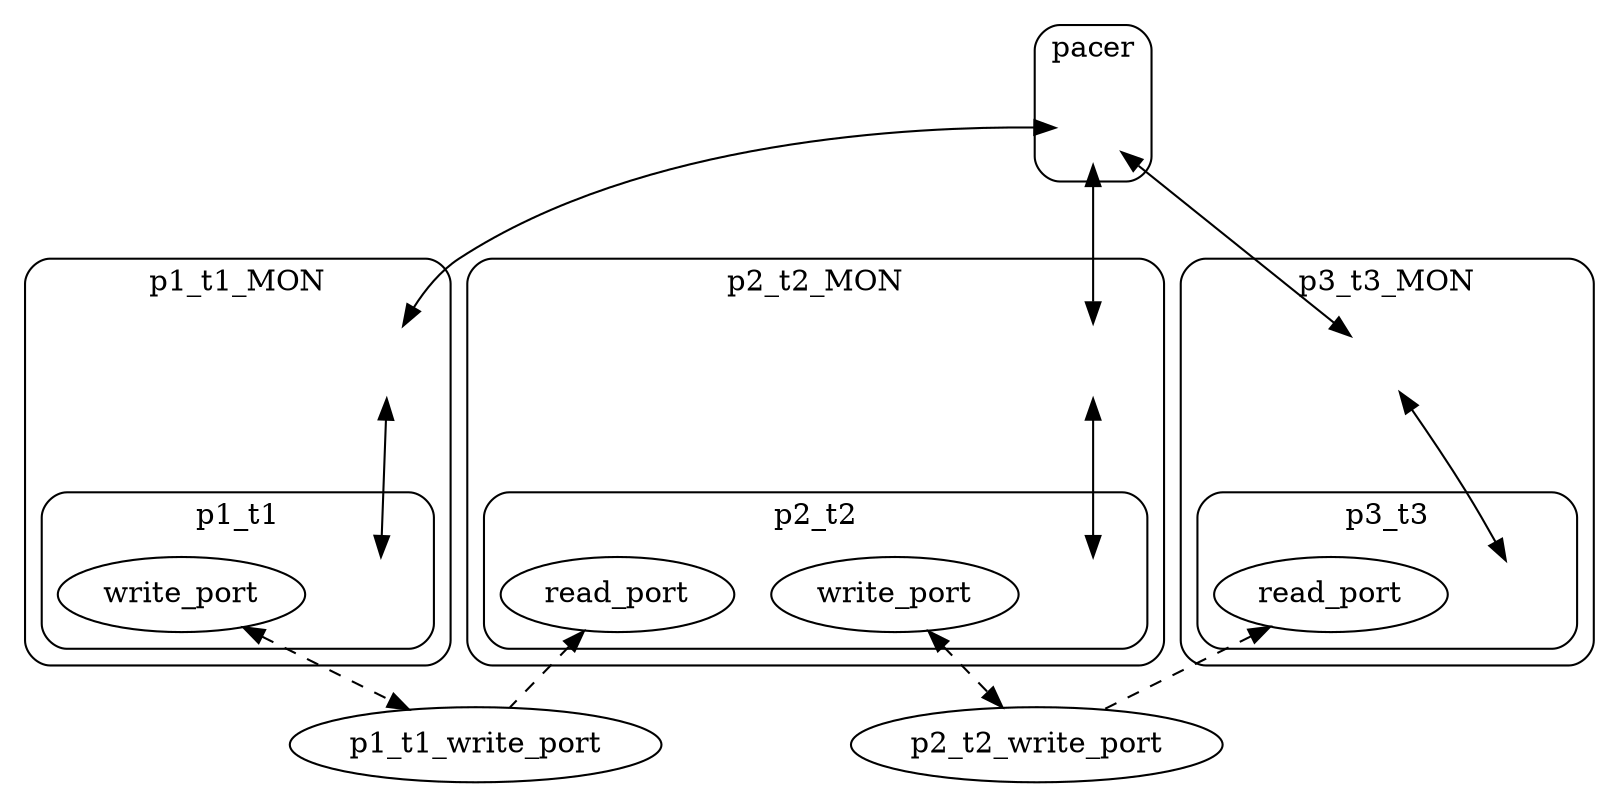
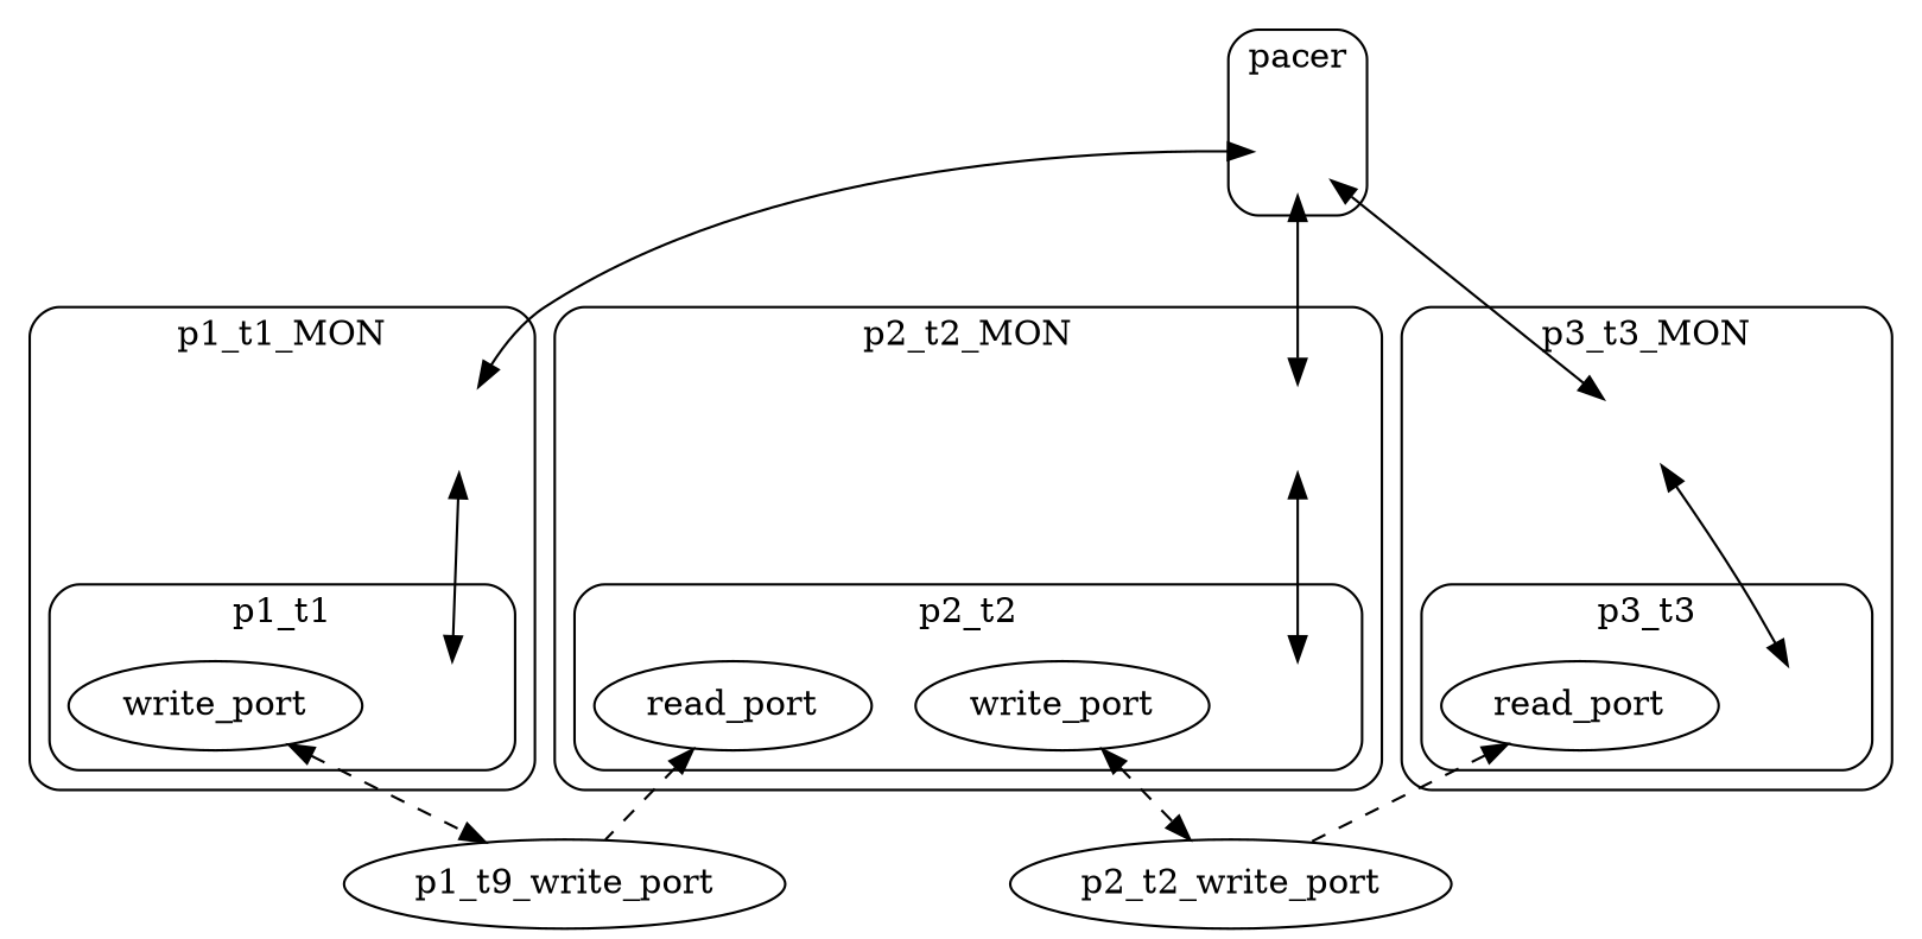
  digraph {
    compound=true
    style=rounded
    fontname="DejaVu Serif"
    node [fixedsize=true style=invis fontname="DejaVu Serif"]
    edge [dir=both fontname="DejaVu Serif" minlen=2]
    p1_t1_INVIS [height=.5 width=.5]
    n2 [label=write_port fixedsize="" style=""]
    p1_t1_MON_INVIS [height=.5 width=.5]
    p2_t2_INVIS [height=.5 width=.5]
    n5 [label=read_port fixedsize="" style=""]
    n6 [label=write_port fixedsize="" style=""]
    p2_t2_MON_INVIS [height=.5 width=.5]
    p3_t3_INVIS [height=.5 width=.5]
    n9 [label=read_port fixedsize="" style=""]
    p3_t3_MON_INVIS [height=.5 width=.5]
    pacer_INVIS [height=.5 width=.5]
-   p1_t1_write_port [fixedsize="" style=""]
+   p1_t1_write_port [label=p1_t9_write_port fixedsize="" style=""]
    p2_t2_write_port [fixedsize="" style=""]
    subgraph cluster_1 {
      label=p1_t1_MON
      p1_t1_MON_INVIS
      subgraph cluster_2 {
        label=p1_t1
        p1_t1_INVIS
        n2
      }
    }
    subgraph cluster_3 {
      label=p2_t2_MON
      p2_t2_MON_INVIS
      subgraph cluster_4 {
        label=p2_t2
        p2_t2_INVIS
        n5
        n6
      }
    }
    subgraph cluster_5 {
      label=p3_t3_MON
      p3_t3_MON_INVIS
      subgraph cluster_6 {
        label=p3_t3
        p3_t3_INVIS
        n9
      }
    }
    subgraph cluster_7 {
      label=pacer
      pacer_INVIS
    }
    n2 -> p1_t1_write_port [style=dashed minlen=""]
    p1_t1_MON_INVIS -> p1_t1_INVIS
    n5 -> p1_t1_write_port [dir=back style=dashed minlen=""]
    n6 -> p2_t2_write_port [style=dashed minlen=""]
    p2_t2_MON_INVIS -> p2_t2_INVIS
    n9 -> p2_t2_write_port [dir=back style=dashed minlen=""]
    p3_t3_MON_INVIS -> p3_t3_INVIS
    pacer_INVIS -> p1_t1_MON_INVIS
    pacer_INVIS -> p2_t2_MON_INVIS
    pacer_INVIS -> p3_t3_MON_INVIS
  }
